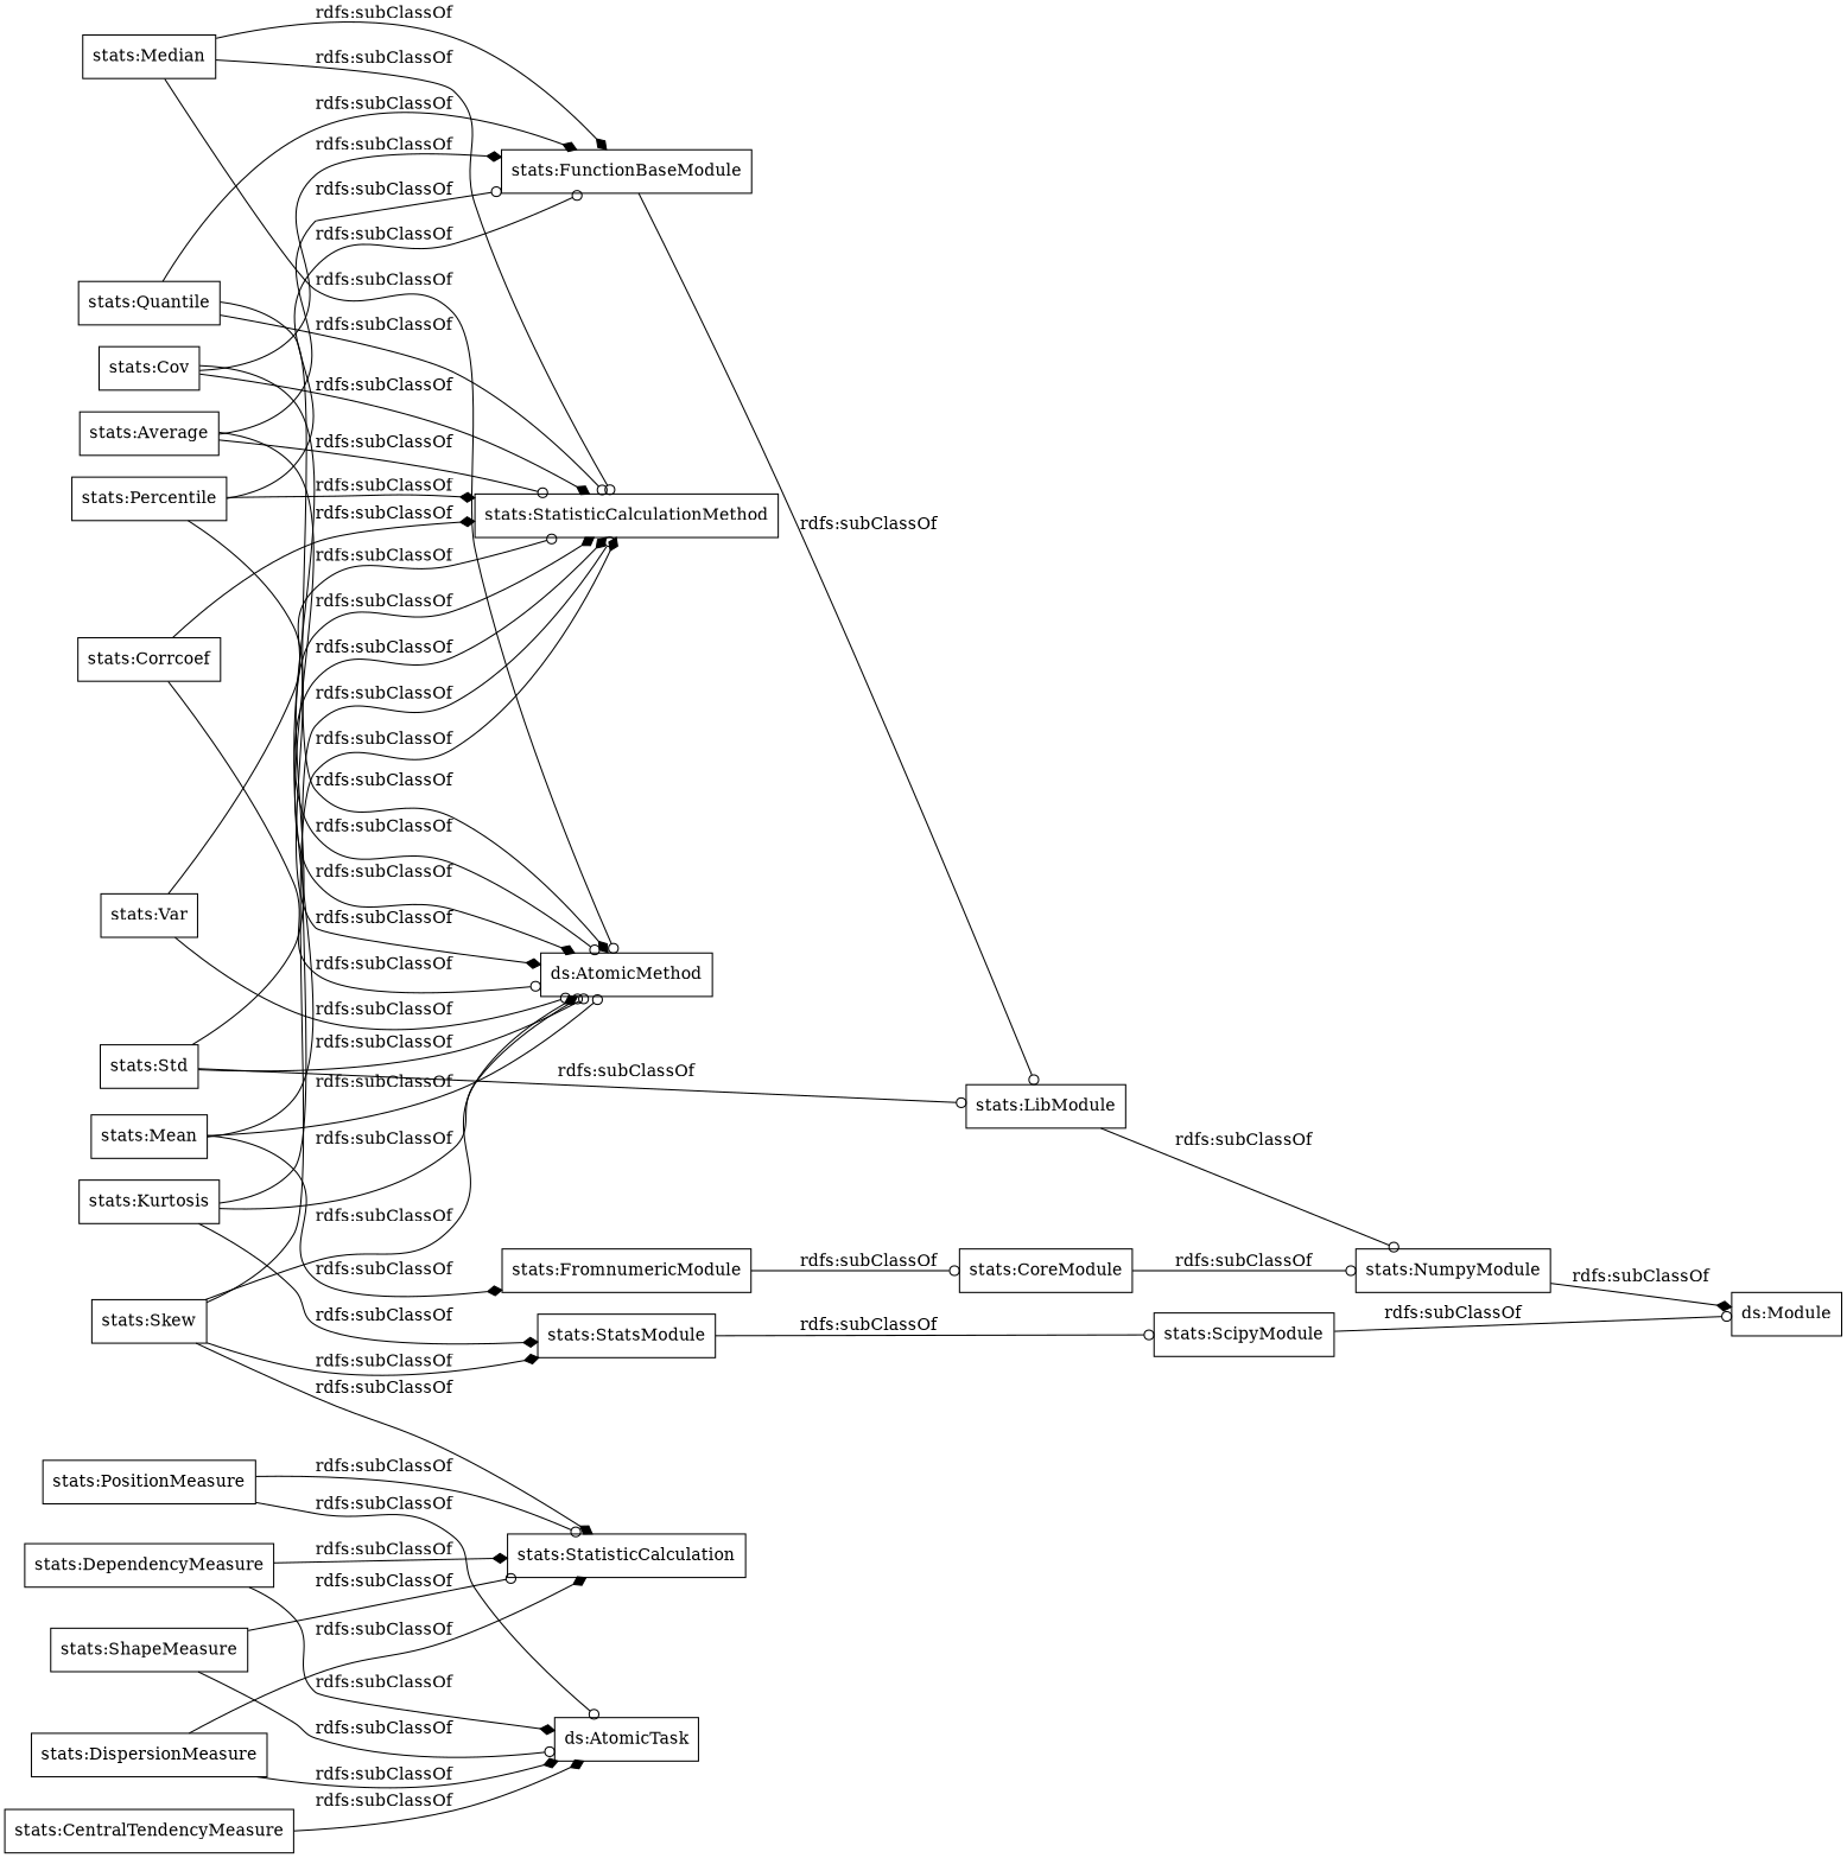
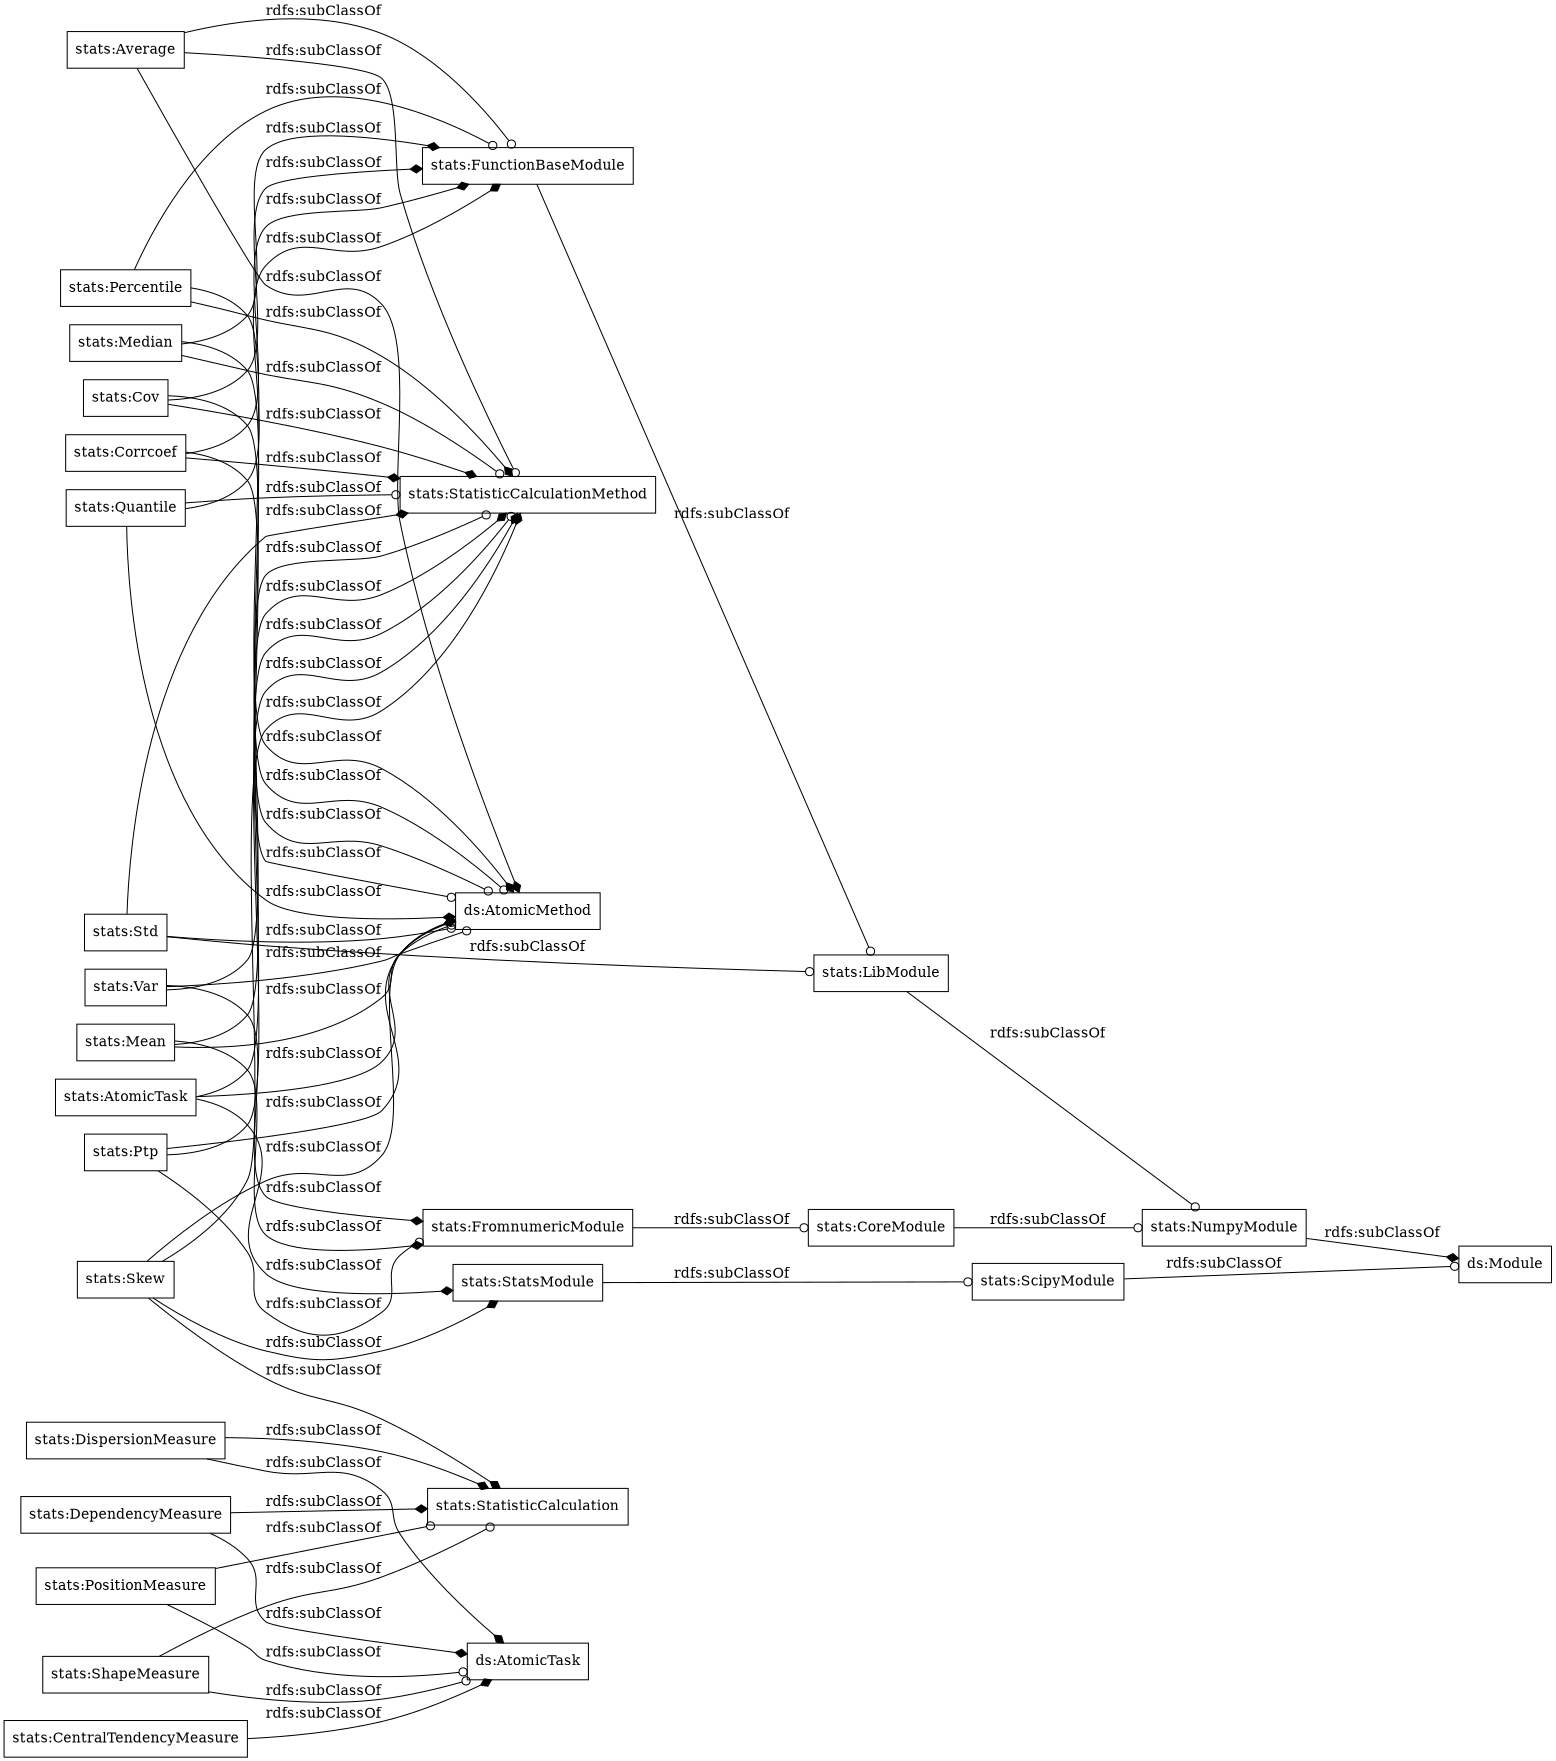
  digraph {
    rankdir=LR
    node [color=black shape=rectangle]
    edge [arrowhead=diamond]
    "stats:FunctionBaseModule"
    "stats:LibModule"
    "stats:NumpyModule"
    "stats:Quantile"
    "stats:StatisticCalculationMethod"
    "ds:AtomicMethod"
    "stats:Std"
    "stats:FromnumericModule"
    "stats:CoreModule"
    "ds:Module"
    "stats:Median"
-   "stats:Kurtosis"
+   "stats:Kurtosis" [label="stats:AtomicTask"]
    "stats:StatsModule"
    "stats:ScipyModule"
    "stats:ShapeMeasure"
    "stats:StatisticCalculation"
    "ds:AtomicTask"
    "stats:Percentile"
    "stats:Var"
    "stats:CentralTendencyMeasure"
    "stats:Corrcoef"
+   "stats:Ptp"
    "stats:DependencyMeasure"
    "stats:Cov"
    "stats:Mean"
    "stats:DispersionMeasure"
    "stats:PositionMeasure"
    "stats:Skew"
    "stats:Average"
    "stats:FunctionBaseModule" -> "stats:LibModule" [arrowhead=odot label="rdfs:subClassOf"]
    "stats:LibModule" -> "stats:NumpyModule" [arrowhead=odot label="rdfs:subClassOf"]
    "stats:NumpyModule" -> "ds:Module" [label="rdfs:subClassOf"]
    "stats:Quantile" -> "stats:FunctionBaseModule" [label="rdfs:subClassOf"]
    "stats:Quantile" -> "stats:StatisticCalculationMethod" [arrowhead=odot label="rdfs:subClassOf"]
    "stats:Quantile" -> "ds:AtomicMethod" [label="rdfs:subClassOf"]
    "stats:Std" -> "stats:LibModule" [arrowhead=odot label="rdfs:subClassOf"]
    "stats:Std" -> "stats:StatisticCalculationMethod" [label="rdfs:subClassOf"]
    "stats:Std" -> "ds:AtomicMethod" [arrowhead=odot label="rdfs:subClassOf"]
    "stats:FromnumericModule" -> "stats:CoreModule" [arrowhead=odot label="rdfs:subClassOf"]
    "stats:CoreModule" -> "stats:NumpyModule" [arrowhead=odot label="rdfs:subClassOf"]
    "stats:Median" -> "stats:FunctionBaseModule" [label="rdfs:subClassOf"]
    "stats:Median" -> "stats:StatisticCalculationMethod" [arrowhead=odot label="rdfs:subClassOf"]
    "stats:Median" -> "ds:AtomicMethod" [arrowhead=odot label="rdfs:subClassOf"]
    "stats:Kurtosis" -> "stats:StatisticCalculationMethod" [arrowhead=odot label="rdfs:subClassOf"]
    "stats:Kurtosis" -> "ds:AtomicMethod" [arrowhead=odot label="rdfs:subClassOf"]
    "stats:Kurtosis" -> "stats:StatsModule" [label="rdfs:subClassOf"]
    "stats:StatsModule" -> "stats:ScipyModule" [arrowhead=odot label="rdfs:subClassOf"]
    "stats:ScipyModule" -> "ds:Module" [arrowhead=odot label="rdfs:subClassOf"]
    "stats:ShapeMeasure" -> "stats:StatisticCalculation" [arrowhead=odot label="rdfs:subClassOf"]
    "stats:ShapeMeasure" -> "ds:AtomicTask" [arrowhead=odot label="rdfs:subClassOf"]
    "stats:Percentile" -> "stats:FunctionBaseModule" [arrowhead=odot label="rdfs:subClassOf"]
    "stats:Percentile" -> "stats:StatisticCalculationMethod" [label="rdfs:subClassOf"]
    "stats:Percentile" -> "ds:AtomicMethod" [label="rdfs:subClassOf"]
    "stats:Var" -> "stats:StatisticCalculationMethod" [arrowhead=odot label="rdfs:subClassOf"]
    "stats:Var" -> "ds:AtomicMethod" [arrowhead=odot label="rdfs:subClassOf"]
+   "stats:Var" -> "stats:FromnumericModule" [label="rdfs:subClassOf"]
    "stats:CentralTendencyMeasure" -> "ds:AtomicTask" [label="rdfs:subClassOf"]
+   "stats:Corrcoef" -> "stats:FunctionBaseModule" [label="rdfs:subClassOf"]
    "stats:Corrcoef" -> "stats:StatisticCalculationMethod" [label="rdfs:subClassOf"]
    "stats:Corrcoef" -> "ds:AtomicMethod" [arrowhead=odot label="rdfs:subClassOf"]
+   "stats:Ptp" -> "stats:StatisticCalculationMethod" [label="rdfs:subClassOf"]
+   "stats:Ptp" -> "ds:AtomicMethod" [label="rdfs:subClassOf"]
+   "stats:Ptp" -> "stats:FromnumericModule" [arrowhead=odot label="rdfs:subClassOf"]
    "stats:DependencyMeasure" -> "stats:StatisticCalculation" [label="rdfs:subClassOf"]
    "stats:DependencyMeasure" -> "ds:AtomicTask" [label="rdfs:subClassOf"]
    "stats:Cov" -> "stats:FunctionBaseModule" [label="rdfs:subClassOf"]
    "stats:Cov" -> "stats:StatisticCalculationMethod" [label="rdfs:subClassOf"]
    "stats:Cov" -> "ds:AtomicMethod" [arrowhead=odot label="rdfs:subClassOf"]
    "stats:Mean" -> "stats:StatisticCalculationMethod" [label="rdfs:subClassOf"]
    "stats:Mean" -> "ds:AtomicMethod" [arrowhead=odot label="rdfs:subClassOf"]
    "stats:Mean" -> "stats:FromnumericModule" [label="rdfs:subClassOf"]
    "stats:DispersionMeasure" -> "stats:StatisticCalculation" [label="rdfs:subClassOf"]
    "stats:DispersionMeasure" -> "ds:AtomicTask" [label="rdfs:subClassOf"]
    "stats:PositionMeasure" -> "stats:StatisticCalculation" [arrowhead=odot label="rdfs:subClassOf"]
    "stats:PositionMeasure" -> "ds:AtomicTask" [arrowhead=odot label="rdfs:subClassOf"]
    "stats:Skew" -> "stats:StatisticCalculationMethod" [label="rdfs:subClassOf"]
    "stats:Skew" -> "ds:AtomicMethod" [label="rdfs:subClassOf"]
    "stats:Skew" -> "stats:StatsModule" [label="rdfs:subClassOf"]
    "stats:Skew" -> "stats:StatisticCalculation" [label="rdfs:subClassOf"]
    "stats:Average" -> "stats:FunctionBaseModule" [arrowhead=odot label="rdfs:subClassOf"]
    "stats:Average" -> "stats:StatisticCalculationMethod" [arrowhead=odot label="rdfs:subClassOf"]
    "stats:Average" -> "ds:AtomicMethod" [label="rdfs:subClassOf"]
  }
